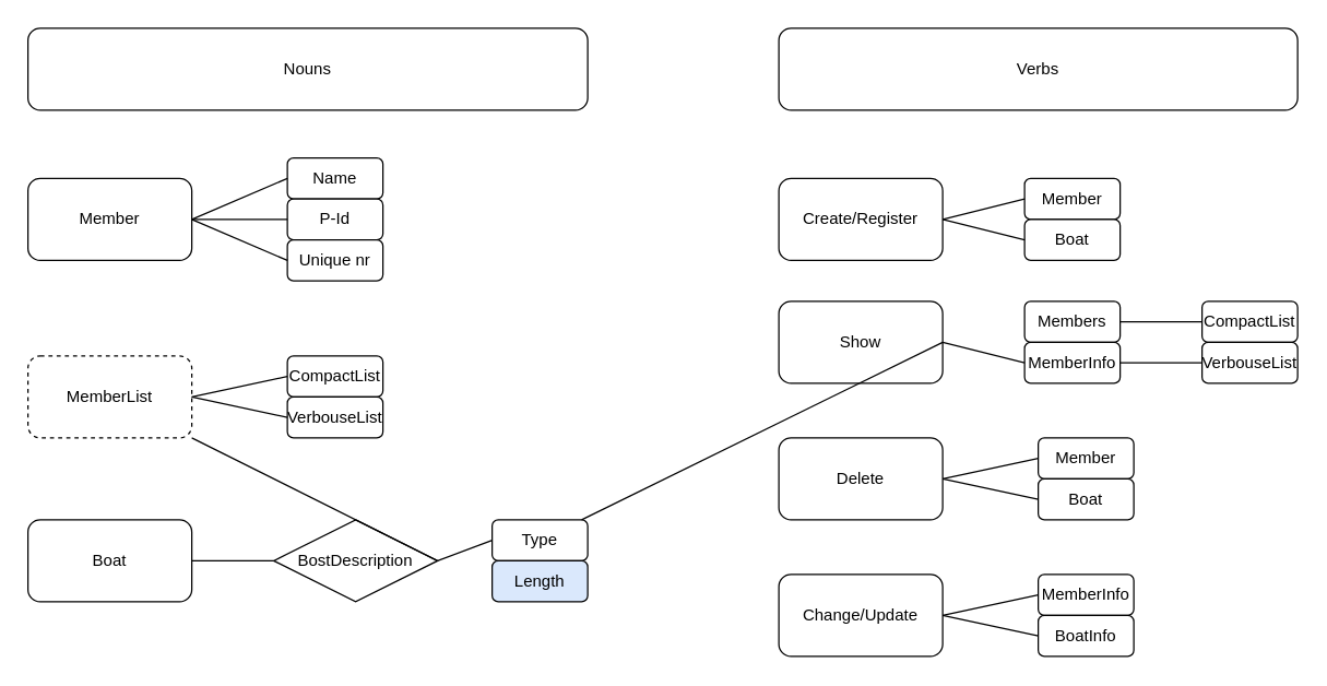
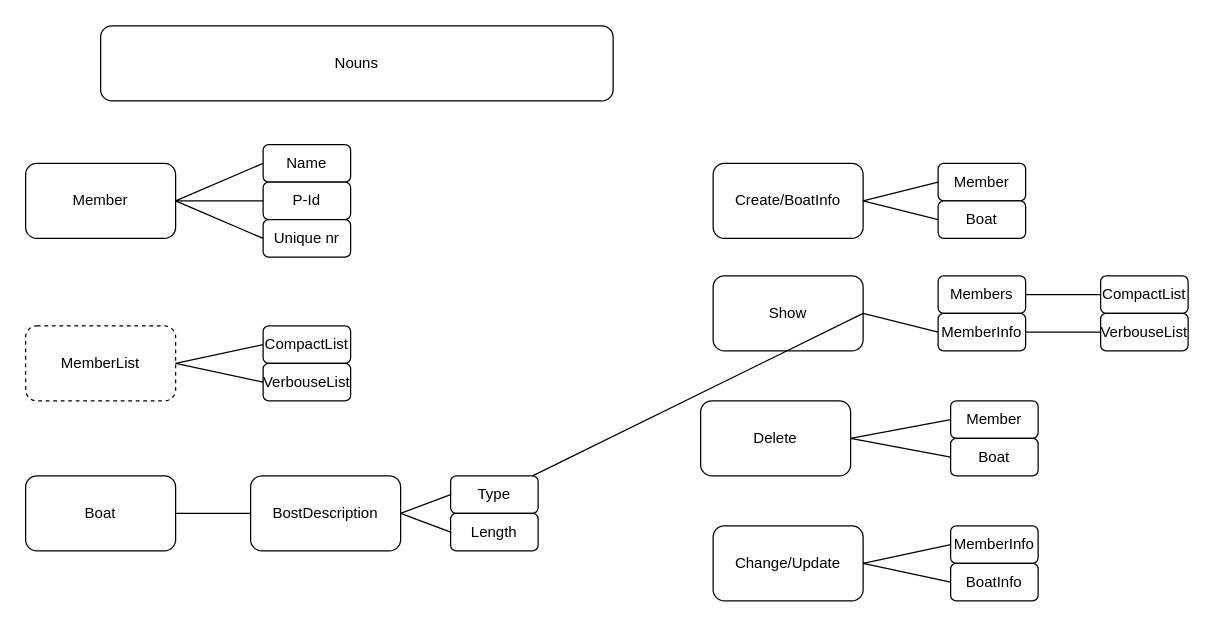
  <mxCell id="0" />
  <mxCell id="1" parent="0" />
- <mxCell id="2" value="Nouns" style="rounded=1;whiteSpace=wrap;html=1;" vertex="1" parent="1"><mxGeometry x="20" y="20" width="410" height="60" as="geometry" /></mxCell>
- <mxCell id="3" value="Verbs" style="rounded=1;whiteSpace=wrap;html=1;" vertex="1" parent="1"><mxGeometry x="570" y="20" width="380" height="60" as="geometry" /></mxCell>
+ <mxCell id="2" value="Nouns" style="rounded=1;whiteSpace=wrap;html=1;" vertex="1" parent="1"><mxGeometry x="80" y="20" width="410" height="60" as="geometry" /></mxCell>
  <mxCell id="4" value="Member" style="rounded=1;whiteSpace=wrap;html=1;" vertex="1" parent="1"><mxGeometry x="20" y="130" width="120" height="60" as="geometry" /></mxCell>
  <mxCell id="5" value="Name" style="rounded=1;whiteSpace=wrap;html=1;" vertex="1" parent="1"><mxGeometry x="210" y="115" width="70" height="30" as="geometry" /></mxCell>
  <mxCell id="6" value="P-Id" style="rounded=1;whiteSpace=wrap;html=1;" vertex="1" parent="1"><mxGeometry x="210" y="145" width="70" height="30" as="geometry" /></mxCell>
  <mxCell id="7" value="Unique nr" style="rounded=1;whiteSpace=wrap;html=1;" vertex="1" parent="1"><mxGeometry x="210" y="175" width="70" height="30" as="geometry" /></mxCell>
  <mxCell id="8" value="MemberList" style="rounded=1;whiteSpace=wrap;html=1;dashed=1;" vertex="1" parent="1"><mxGeometry x="20" y="260" width="120" height="60" as="geometry" /></mxCell>
  <mxCell id="9" value="CompactList" style="rounded=1;whiteSpace=wrap;html=1;" vertex="1" parent="1"><mxGeometry x="210" y="260" width="70" height="30" as="geometry" /></mxCell>
  <mxCell id="10" value="VerbouseList" style="rounded=1;whiteSpace=wrap;html=1;" vertex="1" parent="1"><mxGeometry x="210" y="290" width="70" height="30" as="geometry" /></mxCell>
  <mxCell id="11" value="Boat" style="rounded=1;whiteSpace=wrap;html=1;" vertex="1" parent="1"><mxGeometry x="20" y="380" width="120" height="60" as="geometry" /></mxCell>
- <mxCell id="12" value="BostDescription" style="rhombus;whiteSpace=wrap;html=1;" vertex="1" parent="1"><mxGeometry x="200" y="380" width="120" height="60" as="geometry" /></mxCell>
+ <mxCell id="12" value="BostDescription" style="rounded=1;whiteSpace=wrap;html=1;" vertex="1" parent="1"><mxGeometry x="200" y="380" width="120" height="60" as="geometry" /></mxCell>
  <mxCell id="13" value="Type" style="rounded=1;whiteSpace=wrap;html=1;" vertex="1" parent="1"><mxGeometry x="360" y="380" width="70" height="30" as="geometry" /></mxCell>
- <mxCell id="14" value="Length" style="rounded=1;whiteSpace=wrap;html=1;fillColor=#dae8fc;" vertex="1" parent="1"><mxGeometry x="360" y="410" width="70" height="30" as="geometry" /></mxCell>
+ <mxCell id="14" value="Length" style="rounded=1;whiteSpace=wrap;html=1;" vertex="1" parent="1"><mxGeometry x="360" y="410" width="70" height="30" as="geometry" /></mxCell>
  <mxCell id="15" value="" style="endArrow=none;html=1;exitX=1;exitY=0.5;exitDx=0;exitDy=0;entryX=0;entryY=0.5;entryDx=0;entryDy=0;" edge="1" parent="1" source="4" target="5"><mxGeometry width="50" height="50" relative="1" as="geometry"><mxPoint x="360" y="320" as="sourcePoint" /><mxPoint x="410" y="270" as="targetPoint" /></mxGeometry></mxCell>
  <mxCell id="16" value="" style="endArrow=none;html=1;exitX=1;exitY=0.5;exitDx=0;exitDy=0;entryX=0;entryY=0.5;entryDx=0;entryDy=0;" edge="1" parent="1" source="4" target="6"><mxGeometry width="50" height="50" relative="1" as="geometry"><mxPoint x="120" y="225" as="sourcePoint" /><mxPoint x="190" y="190" as="targetPoint" /></mxGeometry></mxCell>
  <mxCell id="17" value="" style="endArrow=none;html=1;exitX=1;exitY=0.5;exitDx=0;exitDy=0;entryX=0;entryY=0.5;entryDx=0;entryDy=0;" edge="1" parent="1" source="4" target="7"><mxGeometry width="50" height="50" relative="1" as="geometry"><mxPoint x="150" y="170" as="sourcePoint" /><mxPoint x="220" y="135" as="targetPoint" /></mxGeometry></mxCell>
  <mxCell id="18" value="" style="endArrow=none;html=1;exitX=1;exitY=0.5;exitDx=0;exitDy=0;entryX=0;entryY=0.5;entryDx=0;entryDy=0;" edge="1" parent="1" source="8" target="9"><mxGeometry width="50" height="50" relative="1" as="geometry"><mxPoint x="140" y="330" as="sourcePoint" /><mxPoint x="210" y="360" as="targetPoint" /></mxGeometry></mxCell>
  <mxCell id="19" value="" style="endArrow=none;html=1;exitX=1;exitY=0.5;exitDx=0;exitDy=0;entryX=0;entryY=0.5;entryDx=0;entryDy=0;" edge="1" parent="1" source="8" target="10"><mxGeometry width="50" height="50" relative="1" as="geometry"><mxPoint x="190" y="370" as="sourcePoint" /><mxPoint x="240" y="320" as="targetPoint" /></mxGeometry></mxCell>
  <mxCell id="20" value="" style="endArrow=none;html=1;exitX=1;exitY=0.5;exitDx=0;exitDy=0;entryX=0;entryY=0.5;entryDx=0;entryDy=0;" edge="1" parent="1" source="11" target="12"><mxGeometry width="50" height="50" relative="1" as="geometry"><mxPoint x="120" y="540" as="sourcePoint" /><mxPoint x="170" y="490" as="targetPoint" /></mxGeometry></mxCell>
  <mxCell id="21" value="" style="endArrow=none;html=1;exitX=1;exitY=0.5;exitDx=0;exitDy=0;entryX=0;entryY=0.5;entryDx=0;entryDy=0;" edge="1" parent="1" source="12" target="13"><mxGeometry width="50" height="50" relative="1" as="geometry"><mxPoint x="310" y="530" as="sourcePoint" /><mxPoint x="360" y="480" as="targetPoint" /></mxGeometry></mxCell>
- <mxCell id="22" value="" style="endArrow=none;html=1;exitX=1;exitY=0.5;exitDx=0;exitDy=0;" edge="1" parent="1" source="12" target="8"><mxGeometry width="50" height="50" relative="1" as="geometry"><mxPoint x="310" y="540" as="sourcePoint" /><mxPoint x="360" y="490" as="targetPoint" /></mxGeometry></mxCell>
- <mxCell id="23" value="Create/Register" style="rounded=1;whiteSpace=wrap;html=1;" vertex="1" parent="1"><mxGeometry x="570" y="130" width="120" height="60" as="geometry" /></mxCell>
+ <mxCell id="22" value="" style="endArrow=none;html=1;exitX=1;exitY=0.5;exitDx=0;exitDy=0;entryX=0;entryY=0.5;entryDx=0;entryDy=0;" edge="1" parent="1" source="12" target="14"><mxGeometry width="50" height="50" relative="1" as="geometry"><mxPoint x="310" y="540" as="sourcePoint" /><mxPoint x="360" y="490" as="targetPoint" /></mxGeometry></mxCell>
+ <mxCell id="23" value="Create/BoatInfo" style="rounded=1;whiteSpace=wrap;html=1;" vertex="1" parent="1"><mxGeometry x="570" y="130" width="120" height="60" as="geometry" /></mxCell>
  <mxCell id="24" value="Show" style="rounded=1;whiteSpace=wrap;html=1;" vertex="1" parent="1"><mxGeometry x="570" y="220" width="120" height="60" as="geometry" /></mxCell>
- <mxCell id="25" value="Delete" style="rounded=1;whiteSpace=wrap;html=1;" vertex="1" parent="1"><mxGeometry x="570" y="320" width="120" height="60" as="geometry" /></mxCell>
+ <mxCell id="25" value="Delete" style="rounded=1;whiteSpace=wrap;html=1;" vertex="1" parent="1"><mxGeometry x="560" y="320" width="120" height="60" as="geometry" /></mxCell>
  <mxCell id="26" value="Change/Update" style="rounded=1;whiteSpace=wrap;html=1;" vertex="1" parent="1"><mxGeometry x="570" y="420" width="120" height="60" as="geometry" /></mxCell>
  <mxCell id="27" value="Member" style="rounded=1;whiteSpace=wrap;html=1;" vertex="1" parent="1"><mxGeometry x="750" y="130" width="70" height="30" as="geometry" /></mxCell>
  <mxCell id="28" value="Boat" style="rounded=1;whiteSpace=wrap;html=1;" vertex="1" parent="1"><mxGeometry x="750" y="160" width="70" height="30" as="geometry" /></mxCell>
  <mxCell id="29" value="Members" style="rounded=1;whiteSpace=wrap;html=1;" vertex="1" parent="1"><mxGeometry x="750" y="220" width="70" height="30" as="geometry" /></mxCell>
  <mxCell id="30" value="MemberInfo" style="rounded=1;whiteSpace=wrap;html=1;" vertex="1" parent="1"><mxGeometry x="750" y="250" width="70" height="30" as="geometry" /></mxCell>
  <mxCell id="31" value="CompactList" style="rounded=1;whiteSpace=wrap;html=1;" vertex="1" parent="1"><mxGeometry x="880" y="220" width="70" height="30" as="geometry" /></mxCell>
  <mxCell id="32" value="VerbouseList" style="rounded=1;whiteSpace=wrap;html=1;" vertex="1" parent="1"><mxGeometry x="880" y="250" width="70" height="30" as="geometry" /></mxCell>
  <mxCell id="33" value="Member" style="rounded=1;whiteSpace=wrap;html=1;" vertex="1" parent="1"><mxGeometry x="760" y="320" width="70" height="30" as="geometry" /></mxCell>
  <mxCell id="34" value="Boat" style="rounded=1;whiteSpace=wrap;html=1;" vertex="1" parent="1"><mxGeometry x="760" y="350" width="70" height="30" as="geometry" /></mxCell>
  <mxCell id="35" value="MemberInfo" style="rounded=1;whiteSpace=wrap;html=1;" vertex="1" parent="1"><mxGeometry x="760" y="420" width="70" height="30" as="geometry" /></mxCell>
  <mxCell id="36" value="BoatInfo" style="rounded=1;whiteSpace=wrap;html=1;" vertex="1" parent="1"><mxGeometry x="760" y="450" width="70" height="30" as="geometry" /></mxCell>
  <mxCell id="37" style="edgeStyle=orthogonalEdgeStyle;rounded=0;orthogonalLoop=1;jettySize=auto;html=1;exitX=0.5;exitY=1;exitDx=0;exitDy=0;" edge="1" parent="1" source="34" target="34"><mxGeometry relative="1" as="geometry" /></mxCell>
  <mxCell id="38" value="" style="endArrow=none;html=1;entryX=0;entryY=0.5;entryDx=0;entryDy=0;exitX=1;exitY=0.5;exitDx=0;exitDy=0;" edge="1" parent="1" source="23" target="27"><mxGeometry width="50" height="50" relative="1" as="geometry"><mxPoint x="460" y="260" as="sourcePoint" /><mxPoint x="510" y="210" as="targetPoint" /></mxGeometry></mxCell>
  <mxCell id="39" value="" style="endArrow=none;html=1;exitX=1;exitY=0.5;exitDx=0;exitDy=0;entryX=0;entryY=0.5;entryDx=0;entryDy=0;" edge="1" parent="1" source="23" target="28"><mxGeometry width="50" height="50" relative="1" as="geometry"><mxPoint x="700" y="230" as="sourcePoint" /><mxPoint x="750" y="180" as="targetPoint" /></mxGeometry></mxCell>
  <mxCell id="40" value="" style="endArrow=none;html=1;exitX=1;exitY=0.5;exitDx=0;exitDy=0;" edge="1" parent="1" source="24" target="13"><mxGeometry width="50" height="50" relative="1" as="geometry"><mxPoint x="710" y="330" as="sourcePoint" /><mxPoint x="760" y="280" as="targetPoint" /></mxGeometry></mxCell>
  <mxCell id="41" value="" style="endArrow=none;html=1;exitX=1;exitY=0.5;exitDx=0;exitDy=0;entryX=0;entryY=0.5;entryDx=0;entryDy=0;" edge="1" parent="1" source="24" target="30"><mxGeometry width="50" height="50" relative="1" as="geometry"><mxPoint x="710" y="340" as="sourcePoint" /><mxPoint x="760" y="290" as="targetPoint" /></mxGeometry></mxCell>
  <mxCell id="42" value="" style="endArrow=none;html=1;exitX=1;exitY=0.5;exitDx=0;exitDy=0;entryX=0;entryY=0.5;entryDx=0;entryDy=0;" edge="1" parent="1" source="29" target="31"><mxGeometry width="50" height="50" relative="1" as="geometry"><mxPoint x="820" y="260" as="sourcePoint" /><mxPoint x="870" y="210" as="targetPoint" /></mxGeometry></mxCell>
  <mxCell id="43" value="" style="endArrow=none;html=1;exitX=1;exitY=0.5;exitDx=0;exitDy=0;entryX=0;entryY=0.5;entryDx=0;entryDy=0;" edge="1" parent="1" source="30" target="32"><mxGeometry width="50" height="50" relative="1" as="geometry"><mxPoint x="890" y="370" as="sourcePoint" /><mxPoint x="940" y="320" as="targetPoint" /></mxGeometry></mxCell>
  <mxCell id="44" value="" style="endArrow=none;html=1;exitX=1;exitY=0.5;exitDx=0;exitDy=0;entryX=0;entryY=0.5;entryDx=0;entryDy=0;" edge="1" parent="1" source="25" target="33"><mxGeometry width="50" height="50" relative="1" as="geometry"><mxPoint x="700" y="380" as="sourcePoint" /><mxPoint x="750" y="330" as="targetPoint" /></mxGeometry></mxCell>
  <mxCell id="45" value="" style="endArrow=none;html=1;exitX=1;exitY=0.5;exitDx=0;exitDy=0;entryX=0;entryY=0.5;entryDx=0;entryDy=0;" edge="1" parent="1" source="25" target="34"><mxGeometry width="50" height="50" relative="1" as="geometry"><mxPoint x="710" y="430" as="sourcePoint" /><mxPoint x="760" y="380" as="targetPoint" /></mxGeometry></mxCell>
  <mxCell id="46" value="" style="endArrow=none;html=1;exitX=1;exitY=0.5;exitDx=0;exitDy=0;entryX=0;entryY=0.5;entryDx=0;entryDy=0;" edge="1" parent="1" source="26" target="35"><mxGeometry width="50" height="50" relative="1" as="geometry"><mxPoint x="700" y="470" as="sourcePoint" /><mxPoint x="750" y="420" as="targetPoint" /></mxGeometry></mxCell>
  <mxCell id="47" value="" style="endArrow=none;html=1;exitX=1;exitY=0.5;exitDx=0;exitDy=0;entryX=0;entryY=0.5;entryDx=0;entryDy=0;" edge="1" parent="1" source="26" target="36"><mxGeometry width="50" height="50" relative="1" as="geometry"><mxPoint x="700" y="550" as="sourcePoint" /><mxPoint x="750" y="500" as="targetPoint" /></mxGeometry></mxCell>
